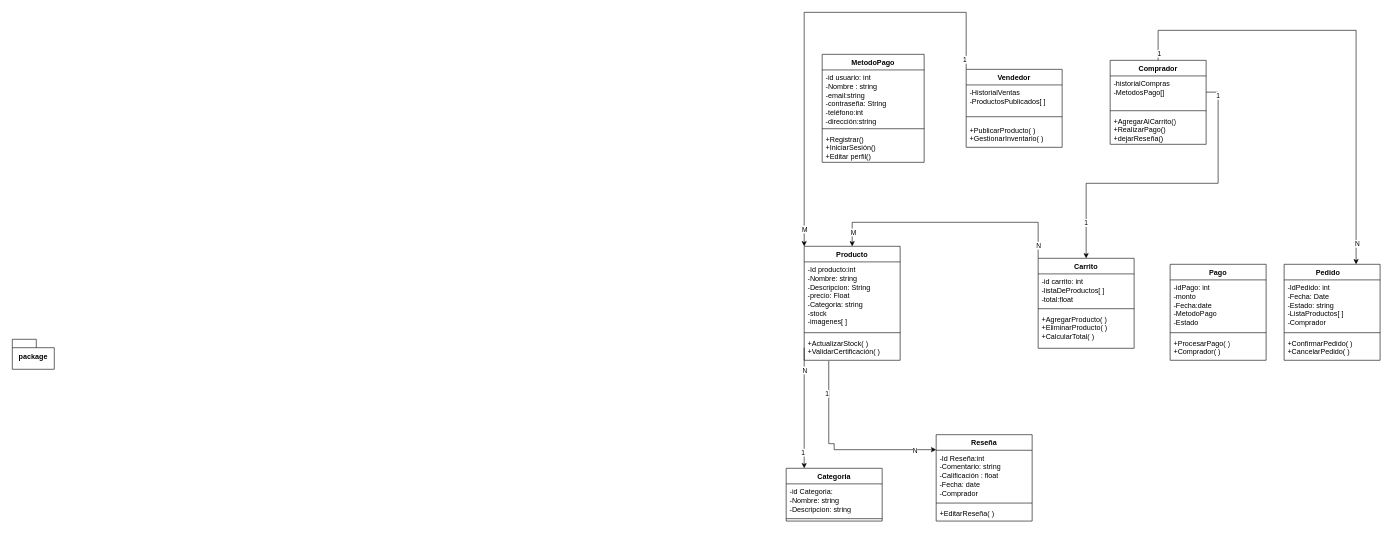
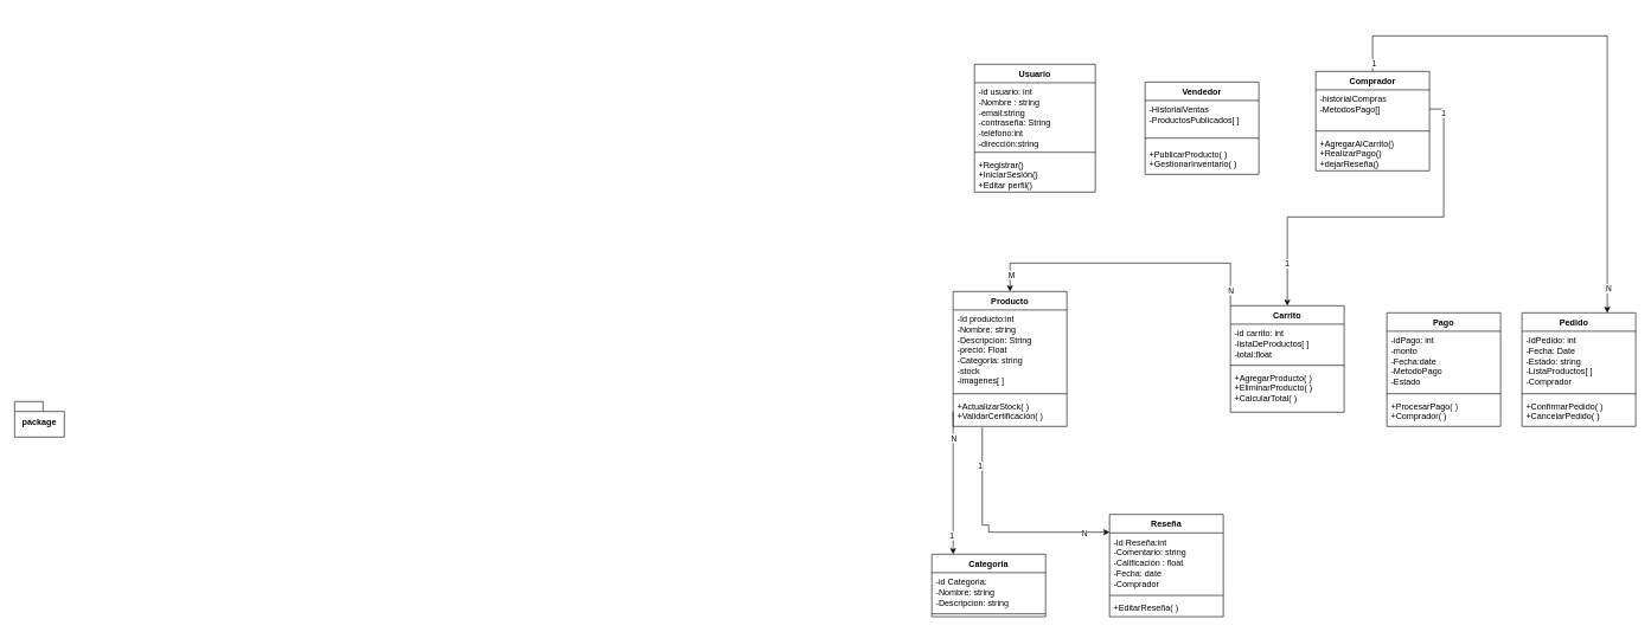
  <mxCell id="0" />
  <mxCell id="1" parent="0" />
- <mxCell id="2" value="MetodoPago" style="swimlane;fontStyle=1;align=center;verticalAlign=top;childLayout=stackLayout;horizontal=1;startSize=26;horizontalStack=0;resizeParent=1;resizeParentMax=0;resizeLast=0;collapsible=1;marginBottom=0;whiteSpace=wrap;html=1;" parent="1" vertex="1"><mxGeometry x="1370" y="90" width="170" height="180" as="geometry" /></mxCell>
+ <mxCell id="2" value="Usuario" style="swimlane;fontStyle=1;align=center;verticalAlign=top;childLayout=stackLayout;horizontal=1;startSize=26;horizontalStack=0;resizeParent=1;resizeParentMax=0;resizeLast=0;collapsible=1;marginBottom=0;whiteSpace=wrap;html=1;" parent="1" vertex="1"><mxGeometry x="1370" y="90" width="170" height="180" as="geometry" /></mxCell>
  <mxCell id="3" value="-id usuario: int&lt;div&gt;-Nombre : string&lt;/div&gt;&lt;div&gt;-email:string&lt;/div&gt;&lt;div&gt;-contraseña: String&lt;/div&gt;&lt;div&gt;-teléfono:int&lt;/div&gt;&lt;div&gt;-dirección:string&lt;/div&gt;" style="text;strokeColor=none;fillColor=none;align=left;verticalAlign=top;spacingLeft=4;spacingRight=4;overflow=hidden;rotatable=0;points=[[0,0.5],[1,0.5]];portConstraint=eastwest;whiteSpace=wrap;html=1;" parent="2" vertex="1"><mxGeometry y="26" width="170" height="94" as="geometry" /></mxCell>
  <mxCell id="4" value="" style="line;strokeWidth=1;fillColor=none;align=left;verticalAlign=middle;spacingTop=-1;spacingLeft=3;spacingRight=3;rotatable=0;labelPosition=right;points=[];portConstraint=eastwest;strokeColor=inherit;" parent="2" vertex="1"><mxGeometry y="120" width="170" height="8" as="geometry" /></mxCell>
  <mxCell id="5" value="+Registrar()&lt;div&gt;+IniciarSesión()&lt;/div&gt;&lt;div&gt;+Editar perfil()&lt;/div&gt;" style="text;strokeColor=none;fillColor=none;align=left;verticalAlign=top;spacingLeft=4;spacingRight=4;overflow=hidden;rotatable=0;points=[[0,0.5],[1,0.5]];portConstraint=eastwest;whiteSpace=wrap;html=1;" parent="2" vertex="1"><mxGeometry y="128" width="170" height="52" as="geometry" /></mxCell>
  <mxCell id="6" style="edgeStyle=orthogonalEdgeStyle;rounded=0;orthogonalLoop=1;jettySize=auto;html=1;entryX=0.75;entryY=0;entryDx=0;entryDy=0;" edge="1" parent="1" target="34"><mxGeometry relative="1" as="geometry"><mxPoint x="1930" y="100" as="sourcePoint" /><Array as="points"><mxPoint x="1930" y="50" /><mxPoint x="2260" y="50" /></Array></mxGeometry></mxCell>
  <mxCell id="7" value="1" style="edgeLabel;html=1;align=center;verticalAlign=middle;resizable=0;points=[];" vertex="1" connectable="0" parent="6"><mxGeometry x="-0.97" y="-1" relative="1" as="geometry"><mxPoint as="offset" /></mxGeometry></mxCell>
  <mxCell id="8" value="N" style="edgeLabel;html=1;align=center;verticalAlign=middle;resizable=0;points=[];" vertex="1" connectable="0" parent="6"><mxGeometry x="0.91" y="1" relative="1" as="geometry"><mxPoint as="offset" /></mxGeometry></mxCell>
  <mxCell id="9" value="Comprador" style="swimlane;fontStyle=1;align=center;verticalAlign=top;childLayout=stackLayout;horizontal=1;startSize=26;horizontalStack=0;resizeParent=1;resizeParentMax=0;resizeLast=0;collapsible=1;marginBottom=0;whiteSpace=wrap;html=1;" vertex="1" parent="1"><mxGeometry x="1850" y="100" width="160" height="140" as="geometry" /></mxCell>
  <mxCell id="10" value="-historialCompras&lt;div&gt;-MetodosPago[]&lt;/div&gt;" style="text;strokeColor=none;fillColor=none;align=left;verticalAlign=top;spacingLeft=4;spacingRight=4;overflow=hidden;rotatable=0;points=[[0,0.5],[1,0.5]];portConstraint=eastwest;whiteSpace=wrap;html=1;" vertex="1" parent="9"><mxGeometry y="26" width="160" height="54" as="geometry" /></mxCell>
  <mxCell id="11" value="" style="line;strokeWidth=1;fillColor=none;align=left;verticalAlign=middle;spacingTop=-1;spacingLeft=3;spacingRight=3;rotatable=0;labelPosition=right;points=[];portConstraint=eastwest;strokeColor=inherit;" vertex="1" parent="9"><mxGeometry y="80" width="160" height="8" as="geometry" /></mxCell>
  <mxCell id="12" value="+AgregarAlCarrito()&lt;div&gt;&lt;div&gt;+RealizarPago()&lt;/div&gt;&lt;div&gt;+dejarReseña()&lt;br&gt;&lt;div&gt;&lt;br&gt;&lt;/div&gt;&lt;/div&gt;&lt;/div&gt;" style="text;strokeColor=none;fillColor=none;align=left;verticalAlign=top;spacingLeft=4;spacingRight=4;overflow=hidden;rotatable=0;points=[[0,0.5],[1,0.5]];portConstraint=eastwest;whiteSpace=wrap;html=1;" vertex="1" parent="9"><mxGeometry y="88" width="160" height="52" as="geometry" /></mxCell>
- <mxCell id="13" style="edgeStyle=orthogonalEdgeStyle;rounded=0;orthogonalLoop=1;jettySize=auto;html=1;exitX=0;exitY=0;exitDx=0;exitDy=0;entryX=0;entryY=0;entryDx=0;entryDy=0;" edge="1" parent="1" source="16" target="20"><mxGeometry relative="1" as="geometry"><Array as="points"><mxPoint x="1610" y="20" /><mxPoint x="1340" y="20" /></Array></mxGeometry></mxCell>
- <mxCell id="14" value="1" style="edgeLabel;html=1;align=center;verticalAlign=middle;resizable=0;points=[];" vertex="1" connectable="0" parent="13"><mxGeometry x="-0.955" y="3" relative="1" as="geometry"><mxPoint as="offset" /></mxGeometry></mxCell>
- <mxCell id="15" value="M" style="edgeLabel;html=1;align=center;verticalAlign=middle;resizable=0;points=[];" vertex="1" connectable="0" parent="13"><mxGeometry x="0.923" relative="1" as="geometry"><mxPoint as="offset" /></mxGeometry></mxCell>
  <mxCell id="16" value="Vendedor" style="swimlane;fontStyle=1;align=center;verticalAlign=top;childLayout=stackLayout;horizontal=1;startSize=26;horizontalStack=0;resizeParent=1;resizeParentMax=0;resizeLast=0;collapsible=1;marginBottom=0;whiteSpace=wrap;html=1;" vertex="1" parent="1"><mxGeometry x="1610" y="115" width="160" height="130" as="geometry" /></mxCell>
  <mxCell id="17" value="-HistorialVentas&lt;div&gt;-ProductosPublicados[ ]&lt;/div&gt;" style="text;strokeColor=none;fillColor=none;align=left;verticalAlign=top;spacingLeft=4;spacingRight=4;overflow=hidden;rotatable=0;points=[[0,0.5],[1,0.5]];portConstraint=eastwest;whiteSpace=wrap;html=1;" vertex="1" parent="16"><mxGeometry y="26" width="160" height="44" as="geometry" /></mxCell>
  <mxCell id="18" value="" style="line;strokeWidth=1;fillColor=none;align=left;verticalAlign=middle;spacingTop=-1;spacingLeft=3;spacingRight=3;rotatable=0;labelPosition=right;points=[];portConstraint=eastwest;strokeColor=inherit;" vertex="1" parent="16"><mxGeometry y="70" width="160" height="18" as="geometry" /></mxCell>
  <mxCell id="19" value="+PublicarProducto( )&lt;div&gt;+GestionarInventario( )&lt;/div&gt;" style="text;strokeColor=none;fillColor=none;align=left;verticalAlign=top;spacingLeft=4;spacingRight=4;overflow=hidden;rotatable=0;points=[[0,0.5],[1,0.5]];portConstraint=eastwest;whiteSpace=wrap;html=1;" vertex="1" parent="16"><mxGeometry y="88" width="160" height="42" as="geometry" /></mxCell>
  <mxCell id="20" value="Producto" style="swimlane;fontStyle=1;align=center;verticalAlign=top;childLayout=stackLayout;horizontal=1;startSize=26;horizontalStack=0;resizeParent=1;resizeParentMax=0;resizeLast=0;collapsible=1;marginBottom=0;whiteSpace=wrap;html=1;" vertex="1" parent="1"><mxGeometry x="1340" y="410" width="160" height="190" as="geometry" /></mxCell>
  <mxCell id="21" value="-Id producto:int&lt;div&gt;-Nombre: string&lt;/div&gt;&lt;div&gt;-Descripcion: String&lt;/div&gt;&lt;div&gt;-precio: Float&lt;/div&gt;&lt;div&gt;-Categoria: string&lt;/div&gt;&lt;div&gt;-stock&lt;/div&gt;&lt;div&gt;-imagenes[ ]&lt;/div&gt;&lt;div&gt;&lt;br&gt;&lt;/div&gt;" style="text;strokeColor=none;fillColor=none;align=left;verticalAlign=top;spacingLeft=4;spacingRight=4;overflow=hidden;rotatable=0;points=[[0,0.5],[1,0.5]];portConstraint=eastwest;whiteSpace=wrap;html=1;" vertex="1" parent="20"><mxGeometry y="26" width="160" height="114" as="geometry" /></mxCell>
  <mxCell id="22" value="" style="line;strokeWidth=1;fillColor=none;align=left;verticalAlign=middle;spacingTop=-1;spacingLeft=3;spacingRight=3;rotatable=0;labelPosition=right;points=[];portConstraint=eastwest;strokeColor=inherit;" vertex="1" parent="20"><mxGeometry y="140" width="160" height="8" as="geometry" /></mxCell>
  <mxCell id="23" value="+ActualizarStock( )&lt;div&gt;+ValidarCertificación( )&lt;/div&gt;" style="text;strokeColor=none;fillColor=none;align=left;verticalAlign=top;spacingLeft=4;spacingRight=4;overflow=hidden;rotatable=0;points=[[0,0.5],[1,0.5]];portConstraint=eastwest;whiteSpace=wrap;html=1;" vertex="1" parent="20"><mxGeometry y="148" width="160" height="42" as="geometry" /></mxCell>
  <mxCell id="24" value="Categoria" style="swimlane;fontStyle=1;align=center;verticalAlign=top;childLayout=stackLayout;horizontal=1;startSize=26;horizontalStack=0;resizeParent=1;resizeParentMax=0;resizeLast=0;collapsible=1;marginBottom=0;whiteSpace=wrap;html=1;" vertex="1" parent="1"><mxGeometry x="1310" y="780" width="160" height="88" as="geometry" /></mxCell>
  <mxCell id="25" value="-id Categoria:&lt;div&gt;-Nombre: string&lt;/div&gt;&lt;div&gt;-Descripcion: string&lt;/div&gt;" style="text;strokeColor=none;fillColor=none;align=left;verticalAlign=top;spacingLeft=4;spacingRight=4;overflow=hidden;rotatable=0;points=[[0,0.5],[1,0.5]];portConstraint=eastwest;whiteSpace=wrap;html=1;" vertex="1" parent="24"><mxGeometry y="26" width="160" height="54" as="geometry" /></mxCell>
  <mxCell id="26" value="" style="line;strokeWidth=1;fillColor=none;align=left;verticalAlign=middle;spacingTop=-1;spacingLeft=3;spacingRight=3;rotatable=0;labelPosition=right;points=[];portConstraint=eastwest;strokeColor=inherit;" vertex="1" parent="24"><mxGeometry y="80" width="160" height="8" as="geometry" /></mxCell>
  <mxCell id="27" style="edgeStyle=orthogonalEdgeStyle;rounded=0;orthogonalLoop=1;jettySize=auto;html=1;exitX=0;exitY=0;exitDx=0;exitDy=0;entryX=0.5;entryY=0;entryDx=0;entryDy=0;" edge="1" parent="1" source="30" target="20"><mxGeometry relative="1" as="geometry"><Array as="points"><mxPoint x="1730" y="370" /><mxPoint x="1420" y="370" /></Array></mxGeometry></mxCell>
  <mxCell id="28" value="N" style="edgeLabel;html=1;align=center;verticalAlign=middle;resizable=0;points=[];" vertex="1" connectable="0" parent="27"><mxGeometry x="-0.893" relative="1" as="geometry"><mxPoint as="offset" /></mxGeometry></mxCell>
  <mxCell id="29" value="M" style="edgeLabel;html=1;align=center;verticalAlign=middle;resizable=0;points=[];" vertex="1" connectable="0" parent="27"><mxGeometry x="0.883" y="1" relative="1" as="geometry"><mxPoint as="offset" /></mxGeometry></mxCell>
  <mxCell id="30" value="Carrito" style="swimlane;fontStyle=1;align=center;verticalAlign=top;childLayout=stackLayout;horizontal=1;startSize=26;horizontalStack=0;resizeParent=1;resizeParentMax=0;resizeLast=0;collapsible=1;marginBottom=0;whiteSpace=wrap;html=1;" vertex="1" parent="1"><mxGeometry x="1730" y="430" width="160" height="150" as="geometry" /></mxCell>
  <mxCell id="31" value="-id carrito: int&lt;div&gt;-listaDeProductos[ ]&lt;/div&gt;&lt;div&gt;-total:float&lt;/div&gt;" style="text;strokeColor=none;fillColor=none;align=left;verticalAlign=top;spacingLeft=4;spacingRight=4;overflow=hidden;rotatable=0;points=[[0,0.5],[1,0.5]];portConstraint=eastwest;whiteSpace=wrap;html=1;" vertex="1" parent="30"><mxGeometry y="26" width="160" height="54" as="geometry" /></mxCell>
  <mxCell id="32" value="" style="line;strokeWidth=1;fillColor=none;align=left;verticalAlign=middle;spacingTop=-1;spacingLeft=3;spacingRight=3;rotatable=0;labelPosition=right;points=[];portConstraint=eastwest;strokeColor=inherit;" vertex="1" parent="30"><mxGeometry y="80" width="160" height="8" as="geometry" /></mxCell>
  <mxCell id="33" value="+AgregarProducto( )&lt;div&gt;+EliminarProducto( )&lt;/div&gt;&lt;div&gt;+CalcularTotal( )&lt;/div&gt;" style="text;strokeColor=none;fillColor=none;align=left;verticalAlign=top;spacingLeft=4;spacingRight=4;overflow=hidden;rotatable=0;points=[[0,0.5],[1,0.5]];portConstraint=eastwest;whiteSpace=wrap;html=1;" vertex="1" parent="30"><mxGeometry y="88" width="160" height="62" as="geometry" /></mxCell>
  <mxCell id="34" value="Pedido&lt;span style=&quot;white-space: pre;&quot;&gt;&#09;&lt;/span&gt;" style="swimlane;fontStyle=1;align=center;verticalAlign=top;childLayout=stackLayout;horizontal=1;startSize=26;horizontalStack=0;resizeParent=1;resizeParentMax=0;resizeLast=0;collapsible=1;marginBottom=0;whiteSpace=wrap;html=1;" vertex="1" parent="1"><mxGeometry x="2140" y="440" width="160" height="160" as="geometry" /></mxCell>
  <mxCell id="35" value="-IdPedido: int&lt;div&gt;-Fecha: Date&lt;/div&gt;&lt;div&gt;-Estado: string&lt;/div&gt;&lt;div&gt;-ListaProductos[ ]&lt;/div&gt;&lt;div&gt;-Comprador&lt;/div&gt;" style="text;strokeColor=none;fillColor=none;align=left;verticalAlign=top;spacingLeft=4;spacingRight=4;overflow=hidden;rotatable=0;points=[[0,0.5],[1,0.5]];portConstraint=eastwest;whiteSpace=wrap;html=1;" vertex="1" parent="34"><mxGeometry y="26" width="160" height="84" as="geometry" /></mxCell>
  <mxCell id="36" value="" style="line;strokeWidth=1;fillColor=none;align=left;verticalAlign=middle;spacingTop=-1;spacingLeft=3;spacingRight=3;rotatable=0;labelPosition=right;points=[];portConstraint=eastwest;strokeColor=inherit;" vertex="1" parent="34"><mxGeometry y="110" width="160" height="8" as="geometry" /></mxCell>
  <mxCell id="37" value="+ConfirmarPedido( )&lt;div&gt;+CancelarPedido( )&lt;/div&gt;" style="text;strokeColor=none;fillColor=none;align=left;verticalAlign=top;spacingLeft=4;spacingRight=4;overflow=hidden;rotatable=0;points=[[0,0.5],[1,0.5]];portConstraint=eastwest;whiteSpace=wrap;html=1;" vertex="1" parent="34"><mxGeometry y="118" width="160" height="42" as="geometry" /></mxCell>
  <mxCell id="38" value="Pago" style="swimlane;fontStyle=1;align=center;verticalAlign=top;childLayout=stackLayout;horizontal=1;startSize=26;horizontalStack=0;resizeParent=1;resizeParentMax=0;resizeLast=0;collapsible=1;marginBottom=0;whiteSpace=wrap;html=1;" vertex="1" parent="1"><mxGeometry x="1950" y="440" width="160" height="160" as="geometry" /></mxCell>
  <mxCell id="39" value="-idPago: int&lt;div&gt;-monto&lt;/div&gt;&lt;div&gt;-Fecha:date&lt;/div&gt;&lt;div&gt;-MetodoPago&lt;/div&gt;&lt;div&gt;-Estado&lt;/div&gt;" style="text;strokeColor=none;fillColor=none;align=left;verticalAlign=top;spacingLeft=4;spacingRight=4;overflow=hidden;rotatable=0;points=[[0,0.5],[1,0.5]];portConstraint=eastwest;whiteSpace=wrap;html=1;" vertex="1" parent="38"><mxGeometry y="26" width="160" height="84" as="geometry" /></mxCell>
  <mxCell id="40" value="" style="line;strokeWidth=1;fillColor=none;align=left;verticalAlign=middle;spacingTop=-1;spacingLeft=3;spacingRight=3;rotatable=0;labelPosition=right;points=[];portConstraint=eastwest;strokeColor=inherit;" vertex="1" parent="38"><mxGeometry y="110" width="160" height="8" as="geometry" /></mxCell>
  <mxCell id="41" value="+ProcesarPago( )&lt;div&gt;+Comprador( )&lt;/div&gt;" style="text;strokeColor=none;fillColor=none;align=left;verticalAlign=top;spacingLeft=4;spacingRight=4;overflow=hidden;rotatable=0;points=[[0,0.5],[1,0.5]];portConstraint=eastwest;whiteSpace=wrap;html=1;" vertex="1" parent="38"><mxGeometry y="118" width="160" height="42" as="geometry" /></mxCell>
  <mxCell id="42" value="Reseña" style="swimlane;fontStyle=1;align=center;verticalAlign=top;childLayout=stackLayout;horizontal=1;startSize=26;horizontalStack=0;resizeParent=1;resizeParentMax=0;resizeLast=0;collapsible=1;marginBottom=0;whiteSpace=wrap;html=1;" vertex="1" parent="1"><mxGeometry x="1560" y="724" width="160" height="144" as="geometry" /></mxCell>
  <mxCell id="43" value="-Id Reseña:int&lt;div&gt;-Comentario: string&lt;/div&gt;&lt;div&gt;-Calificación : float&lt;/div&gt;&lt;div&gt;-Fecha: date&lt;/div&gt;&lt;div&gt;-Comprador&lt;/div&gt;" style="text;strokeColor=none;fillColor=none;align=left;verticalAlign=top;spacingLeft=4;spacingRight=4;overflow=hidden;rotatable=0;points=[[0,0.5],[1,0.5]];portConstraint=eastwest;whiteSpace=wrap;html=1;" vertex="1" parent="42"><mxGeometry y="26" width="160" height="84" as="geometry" /></mxCell>
  <mxCell id="44" value="" style="line;strokeWidth=1;fillColor=none;align=left;verticalAlign=middle;spacingTop=-1;spacingLeft=3;spacingRight=3;rotatable=0;labelPosition=right;points=[];portConstraint=eastwest;strokeColor=inherit;" vertex="1" parent="42"><mxGeometry y="110" width="160" height="8" as="geometry" /></mxCell>
  <mxCell id="45" value="+EditarReseña( )" style="text;strokeColor=none;fillColor=none;align=left;verticalAlign=top;spacingLeft=4;spacingRight=4;overflow=hidden;rotatable=0;points=[[0,0.5],[1,0.5]];portConstraint=eastwest;whiteSpace=wrap;html=1;" vertex="1" parent="42"><mxGeometry y="118" width="160" height="26" as="geometry" /></mxCell>
  <mxCell id="46" style="edgeStyle=orthogonalEdgeStyle;rounded=0;orthogonalLoop=1;jettySize=auto;html=1;exitX=1;exitY=0.5;exitDx=0;exitDy=0;" edge="1" parent="1" source="10" target="30"><mxGeometry relative="1" as="geometry" /></mxCell>
  <mxCell id="47" value="1" style="edgeLabel;html=1;align=center;verticalAlign=middle;resizable=0;points=[];" vertex="1" connectable="0" parent="46"><mxGeometry x="-0.904" y="-1" relative="1" as="geometry"><mxPoint as="offset" /></mxGeometry></mxCell>
  <mxCell id="48" value="1" style="edgeLabel;html=1;align=center;verticalAlign=middle;resizable=0;points=[];" vertex="1" connectable="0" parent="46"><mxGeometry x="0.766" y="-1" relative="1" as="geometry"><mxPoint as="offset" /></mxGeometry></mxCell>
  <mxCell id="49" style="edgeStyle=orthogonalEdgeStyle;rounded=0;orthogonalLoop=1;jettySize=auto;html=1;exitX=0;exitY=0.5;exitDx=0;exitDy=0;" edge="1" parent="1" source="23" target="24"><mxGeometry relative="1" as="geometry"><Array as="points"><mxPoint x="1340" y="730" /><mxPoint x="1340" y="730" /></Array></mxGeometry></mxCell>
  <mxCell id="50" value="N" style="edgeLabel;html=1;align=center;verticalAlign=middle;resizable=0;points=[];" vertex="1" connectable="0" parent="49"><mxGeometry x="-0.632" relative="1" as="geometry"><mxPoint as="offset" /></mxGeometry></mxCell>
  <mxCell id="51" value="1" style="edgeLabel;html=1;align=center;verticalAlign=middle;resizable=0;points=[];" vertex="1" connectable="0" parent="49"><mxGeometry x="0.731" y="-3" relative="1" as="geometry"><mxPoint as="offset" /></mxGeometry></mxCell>
  <mxCell id="52" style="edgeStyle=orthogonalEdgeStyle;rounded=0;orthogonalLoop=1;jettySize=auto;html=1;exitX=0.256;exitY=1.048;exitDx=0;exitDy=0;exitPerimeter=0;entryX=0;entryY=0;entryDx=0;entryDy=0;entryPerimeter=0;" edge="1" parent="1"><mxGeometry relative="1" as="geometry"><mxPoint x="1380.96" y="601.016" as="sourcePoint" /><mxPoint x="1560" y="749" as="targetPoint" /><Array as="points"><mxPoint x="1381" y="739" /><mxPoint x="1390" y="739" /><mxPoint x="1390" y="749" /></Array></mxGeometry></mxCell>
  <mxCell id="53" value="1" style="edgeLabel;html=1;align=center;verticalAlign=middle;resizable=0;points=[];" vertex="1" connectable="0" parent="52"><mxGeometry x="-0.67" y="-3" relative="1" as="geometry"><mxPoint as="offset" /></mxGeometry></mxCell>
  <mxCell id="54" value="N" style="edgeLabel;html=1;align=center;verticalAlign=middle;resizable=0;points=[];" vertex="1" connectable="0" parent="52"><mxGeometry x="0.78" y="-1" relative="1" as="geometry"><mxPoint as="offset" /></mxGeometry></mxCell>
  <mxCell id="55" value="package" style="shape=folder;fontStyle=1;spacingTop=10;tabWidth=40;tabHeight=14;tabPosition=left;html=1;whiteSpace=wrap;" vertex="1" parent="1"><mxGeometry x="20" y="565" width="70" height="50" as="geometry" /></mxCell>
